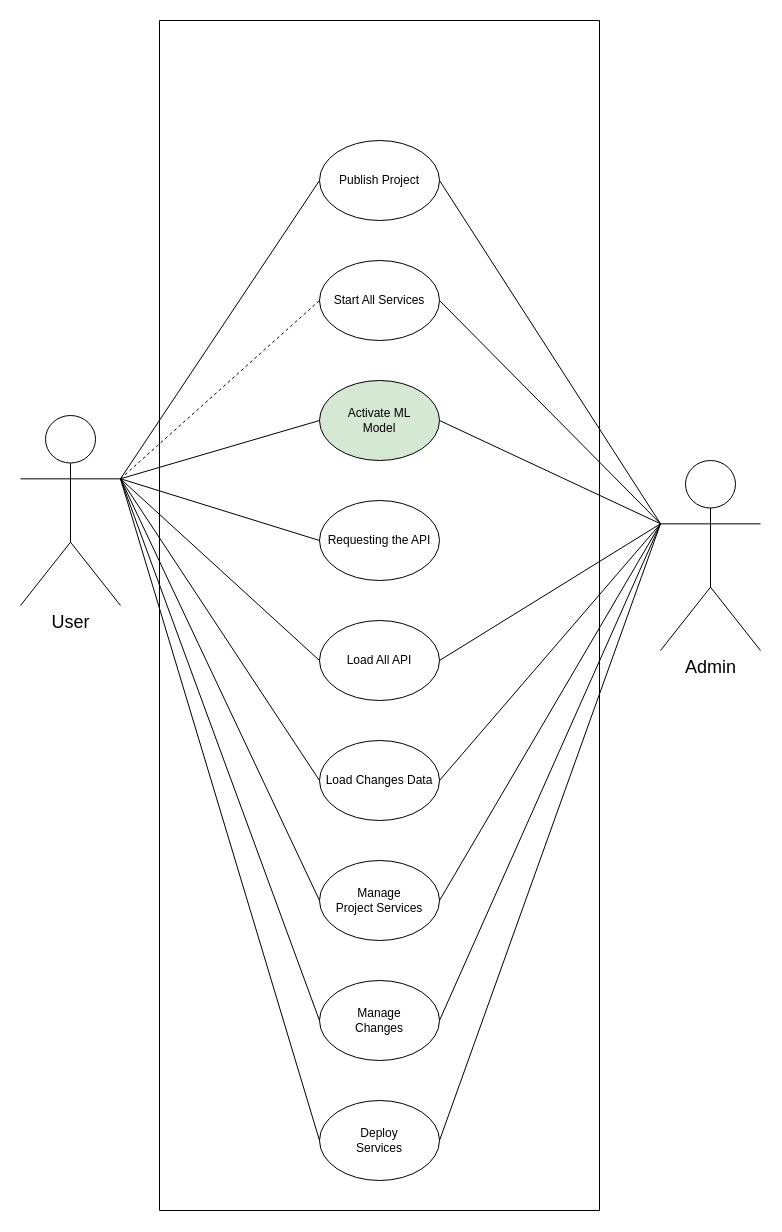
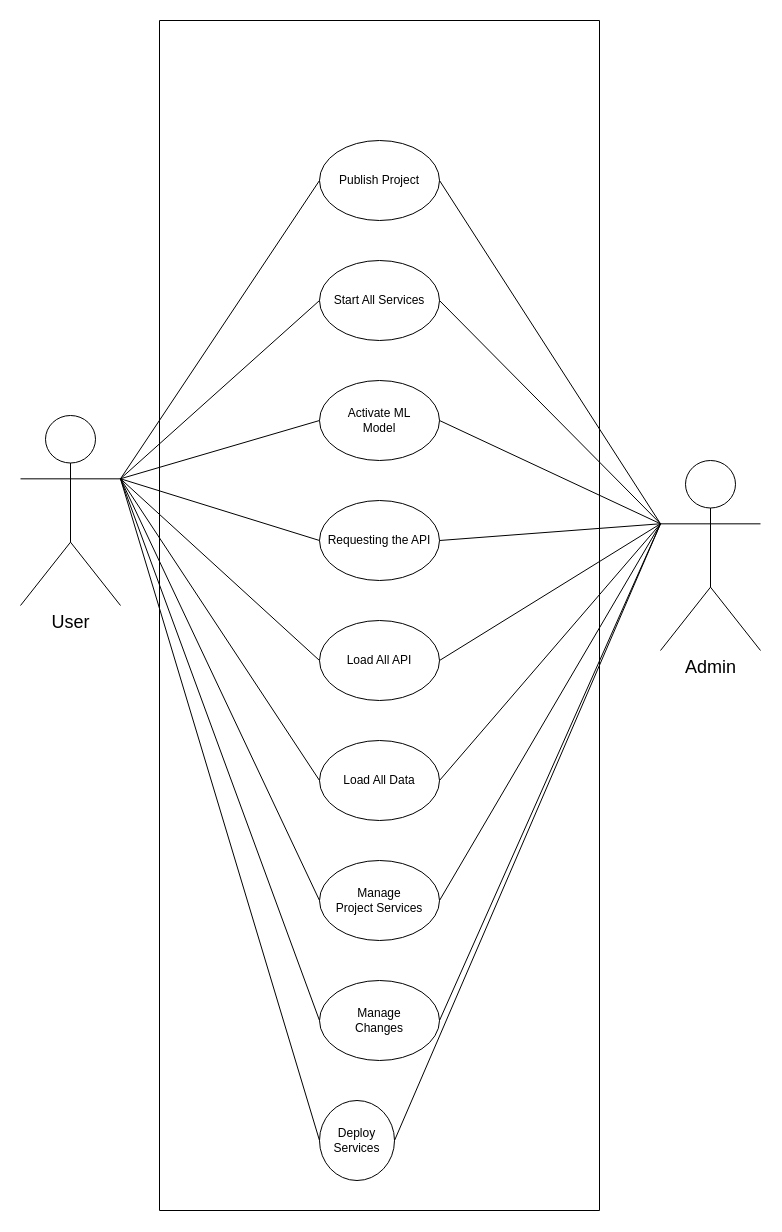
  <mxCell id="0" />
  <mxCell id="1" parent="0" />
  <mxCell id="2" value="Publish Project" style="ellipse;whiteSpace=wrap;html=1;" vertex="1" parent="1"><mxGeometry x="319" y="140" width="120" height="80" as="geometry" /></mxCell>
  <mxCell id="3" value="Start All Services" style="ellipse;whiteSpace=wrap;html=1;" vertex="1" parent="1"><mxGeometry x="319" y="260" width="120" height="80" as="geometry" /></mxCell>
- <mxCell id="4" value="Activate ML&lt;br&gt;Model" style="ellipse;whiteSpace=wrap;html=1;fillColor=#d5e8d4;" vertex="1" parent="1"><mxGeometry x="319" y="380" width="120" height="80" as="geometry" /></mxCell>
+ <mxCell id="4" value="Activate ML&lt;br&gt;Model" style="ellipse;whiteSpace=wrap;html=1;" vertex="1" parent="1"><mxGeometry x="319" y="380" width="120" height="80" as="geometry" /></mxCell>
  <mxCell id="5" value="Requesting the API" style="ellipse;whiteSpace=wrap;html=1;" vertex="1" parent="1"><mxGeometry x="319" y="500" width="120" height="80" as="geometry" /></mxCell>
  <mxCell id="6" value="Load All API" style="ellipse;whiteSpace=wrap;html=1;" vertex="1" parent="1"><mxGeometry x="319" y="620" width="120" height="80" as="geometry" /></mxCell>
  <mxCell id="7" value="Manage&lt;br style=&quot;border-color: var(--border-color);&quot;&gt;Project Services" style="ellipse;whiteSpace=wrap;html=1;" vertex="1" parent="1"><mxGeometry x="319" y="860" width="120" height="80" as="geometry" /></mxCell>
- <mxCell id="8" value="Load Changes Data" style="ellipse;whiteSpace=wrap;html=1;" vertex="1" parent="1"><mxGeometry x="319" y="740" width="120" height="80" as="geometry" /></mxCell>
+ <mxCell id="8" value="Load All Data" style="ellipse;whiteSpace=wrap;html=1;" vertex="1" parent="1"><mxGeometry x="319" y="740" width="120" height="80" as="geometry" /></mxCell>
  <mxCell id="9" value="Manage &lt;br&gt;Changes" style="ellipse;whiteSpace=wrap;html=1;" vertex="1" parent="1"><mxGeometry x="319" y="980" width="120" height="80" as="geometry" /></mxCell>
- <mxCell id="10" value="Deploy &lt;br&gt;Services" style="ellipse;whiteSpace=wrap;html=1;" vertex="1" parent="1"><mxGeometry x="319" y="1100" width="120" height="80" as="geometry" /></mxCell>
+ <mxCell id="10" value="Deploy &lt;br&gt;Services" style="ellipse;whiteSpace=wrap;html=1;" vertex="1" parent="1"><mxGeometry x="319" y="1100" width="75" height="80" as="geometry" /></mxCell>
  <mxCell id="11" value="" style="swimlane;startSize=0;fontSize=18;" vertex="1" parent="1"><mxGeometry x="159" y="20" width="440" height="1190" as="geometry" /></mxCell>
  <mxCell id="12" value="&lt;font style=&quot;font-size: 18px;&quot;&gt;User&lt;/font&gt;" style="shape=umlActor;verticalLabelPosition=bottom;verticalAlign=top;html=1;outlineConnect=0;" vertex="1" parent="1"><mxGeometry x="20" y="415" width="100" height="190" as="geometry" /></mxCell>
  <mxCell id="13" value="&lt;font style=&quot;font-size: 18px;&quot;&gt;Admin&lt;/font&gt;" style="shape=umlActor;verticalLabelPosition=bottom;verticalAlign=top;html=1;outlineConnect=0;" vertex="1" parent="1"><mxGeometry x="660" y="460" width="100" height="190" as="geometry" /></mxCell>
  <mxCell id="14" value="" style="endArrow=none;html=1;rounded=0;exitX=1;exitY=0.333;exitDx=0;exitDy=0;exitPerimeter=0;entryX=0;entryY=0.5;entryDx=0;entryDy=0;" edge="1" parent="1" source="12" target="2"><mxGeometry width="50" height="50" relative="1" as="geometry"><mxPoint x="80" y="430" as="sourcePoint" /><mxPoint x="130" y="380" as="targetPoint" /></mxGeometry></mxCell>
  <mxCell id="15" value="" style="endArrow=none;html=1;rounded=0;exitX=0;exitY=0.333;exitDx=0;exitDy=0;exitPerimeter=0;entryX=1;entryY=0.5;entryDx=0;entryDy=0;" edge="1" parent="1" source="13" target="9"><mxGeometry width="50" height="50" relative="1" as="geometry"><mxPoint x="90" y="443" as="sourcePoint" /><mxPoint x="329" y="190" as="targetPoint" /></mxGeometry></mxCell>
  <mxCell id="16" value="" style="endArrow=none;html=1;rounded=0;exitX=1;exitY=0.333;exitDx=0;exitDy=0;exitPerimeter=0;entryX=0;entryY=0.5;entryDx=0;entryDy=0;" edge="1" parent="1" source="12" target="8"><mxGeometry width="50" height="50" relative="1" as="geometry"><mxPoint x="100" y="453" as="sourcePoint" /><mxPoint x="339" y="200" as="targetPoint" /></mxGeometry></mxCell>
  <mxCell id="17" value="" style="endArrow=none;html=1;rounded=0;exitX=1;exitY=0.333;exitDx=0;exitDy=0;exitPerimeter=0;entryX=0;entryY=0.5;entryDx=0;entryDy=0;" edge="1" parent="1" source="12" target="6"><mxGeometry width="50" height="50" relative="1" as="geometry"><mxPoint x="110" y="463" as="sourcePoint" /><mxPoint x="349" y="210" as="targetPoint" /></mxGeometry></mxCell>
  <mxCell id="18" value="" style="endArrow=none;html=1;rounded=0;exitX=1;exitY=0.333;exitDx=0;exitDy=0;exitPerimeter=0;entryX=0;entryY=0.5;entryDx=0;entryDy=0;" edge="1" parent="1" source="12" target="5"><mxGeometry width="50" height="50" relative="1" as="geometry"><mxPoint x="120" y="473" as="sourcePoint" /><mxPoint x="359" y="220" as="targetPoint" /></mxGeometry></mxCell>
  <mxCell id="19" value="" style="endArrow=none;html=1;rounded=0;exitX=1;exitY=0.333;exitDx=0;exitDy=0;exitPerimeter=0;entryX=0;entryY=0.5;entryDx=0;entryDy=0;" edge="1" parent="1" source="12" target="4"><mxGeometry width="50" height="50" relative="1" as="geometry"><mxPoint x="130" y="483" as="sourcePoint" /><mxPoint x="369" y="230" as="targetPoint" /></mxGeometry></mxCell>
- <mxCell id="20" value="" style="endArrow=none;html=1;rounded=0;exitX=1;exitY=0.333;exitDx=0;exitDy=0;exitPerimeter=0;entryX=0;entryY=0.5;entryDx=0;entryDy=0;dashed=1;" edge="1" parent="1" source="12" target="3"><mxGeometry width="50" height="50" relative="1" as="geometry"><mxPoint x="140" y="493" as="sourcePoint" /><mxPoint x="379" y="240" as="targetPoint" /></mxGeometry></mxCell>
+ <mxCell id="20" value="" style="endArrow=none;html=1;rounded=0;exitX=1;exitY=0.333;exitDx=0;exitDy=0;exitPerimeter=0;entryX=0;entryY=0.5;entryDx=0;entryDy=0;" edge="1" parent="1" source="12" target="3"><mxGeometry width="50" height="50" relative="1" as="geometry"><mxPoint x="140" y="493" as="sourcePoint" /><mxPoint x="379" y="240" as="targetPoint" /></mxGeometry></mxCell>
  <mxCell id="21" value="" style="endArrow=none;html=1;rounded=0;exitX=1;exitY=0.5;exitDx=0;exitDy=0;entryX=0;entryY=0.333;entryDx=0;entryDy=0;entryPerimeter=0;" edge="1" parent="1" source="8" target="13"><mxGeometry width="50" height="50" relative="1" as="geometry"><mxPoint x="150" y="503" as="sourcePoint" /><mxPoint x="389" y="250" as="targetPoint" /></mxGeometry></mxCell>
  <mxCell id="22" value="" style="endArrow=none;html=1;rounded=0;exitX=1;exitY=0.5;exitDx=0;exitDy=0;entryX=0;entryY=0.333;entryDx=0;entryDy=0;entryPerimeter=0;" edge="1" parent="1" source="6" target="13"><mxGeometry width="50" height="50" relative="1" as="geometry"><mxPoint x="160" y="513" as="sourcePoint" /><mxPoint x="399" y="260" as="targetPoint" /></mxGeometry></mxCell>
+ <mxCell id="23" value="" style="endArrow=none;html=1;rounded=0;exitX=0;exitY=0.333;exitDx=0;exitDy=0;exitPerimeter=0;entryX=1;entryY=0.5;entryDx=0;entryDy=0;" edge="1" parent="1" source="13" target="5"><mxGeometry width="50" height="50" relative="1" as="geometry"><mxPoint x="170" y="523" as="sourcePoint" /><mxPoint x="409" y="270" as="targetPoint" /></mxGeometry></mxCell>
  <mxCell id="24" value="" style="endArrow=none;html=1;rounded=0;exitX=0;exitY=0.333;exitDx=0;exitDy=0;exitPerimeter=0;entryX=1;entryY=0.5;entryDx=0;entryDy=0;" edge="1" parent="1" source="13" target="4"><mxGeometry width="50" height="50" relative="1" as="geometry"><mxPoint x="180" y="533" as="sourcePoint" /><mxPoint x="419" y="280" as="targetPoint" /></mxGeometry></mxCell>
  <mxCell id="25" value="" style="endArrow=none;html=1;rounded=0;exitX=0;exitY=0.333;exitDx=0;exitDy=0;exitPerimeter=0;entryX=1;entryY=0.5;entryDx=0;entryDy=0;" edge="1" parent="1" source="13" target="3"><mxGeometry width="50" height="50" relative="1" as="geometry"><mxPoint x="190" y="543" as="sourcePoint" /><mxPoint x="429" y="290" as="targetPoint" /></mxGeometry></mxCell>
  <mxCell id="26" value="" style="endArrow=none;html=1;rounded=0;exitX=0;exitY=0.333;exitDx=0;exitDy=0;exitPerimeter=0;entryX=1;entryY=0.5;entryDx=0;entryDy=0;" edge="1" parent="1" source="13" target="2"><mxGeometry width="50" height="50" relative="1" as="geometry"><mxPoint x="200" y="553" as="sourcePoint" /><mxPoint x="439" y="300" as="targetPoint" /></mxGeometry></mxCell>
  <mxCell id="27" value="" style="endArrow=none;html=1;rounded=0;exitX=1;exitY=0.333;exitDx=0;exitDy=0;exitPerimeter=0;entryX=0;entryY=0.5;entryDx=0;entryDy=0;" edge="1" parent="1" source="12" target="10"><mxGeometry width="50" height="50" relative="1" as="geometry"><mxPoint x="90" y="443" as="sourcePoint" /><mxPoint x="329" y="910" as="targetPoint" /></mxGeometry></mxCell>
  <mxCell id="28" value="" style="endArrow=none;html=1;rounded=0;exitX=1;exitY=0.333;exitDx=0;exitDy=0;exitPerimeter=0;entryX=0;entryY=0.5;entryDx=0;entryDy=0;" edge="1" parent="1" source="12" target="9"><mxGeometry width="50" height="50" relative="1" as="geometry"><mxPoint x="100" y="453" as="sourcePoint" /><mxPoint x="339" y="920" as="targetPoint" /></mxGeometry></mxCell>
  <mxCell id="29" value="" style="endArrow=none;html=1;rounded=0;exitX=0;exitY=0.333;exitDx=0;exitDy=0;exitPerimeter=0;entryX=1;entryY=0.5;entryDx=0;entryDy=0;" edge="1" parent="1" source="13" target="7"><mxGeometry width="50" height="50" relative="1" as="geometry"><mxPoint x="110" y="463" as="sourcePoint" /><mxPoint x="349" y="930" as="targetPoint" /></mxGeometry></mxCell>
  <mxCell id="30" value="" style="endArrow=none;html=1;rounded=0;exitX=1;exitY=0.333;exitDx=0;exitDy=0;exitPerimeter=0;entryX=0;entryY=0.5;entryDx=0;entryDy=0;" edge="1" parent="1" source="12" target="7"><mxGeometry width="50" height="50" relative="1" as="geometry"><mxPoint x="120" y="473" as="sourcePoint" /><mxPoint x="320" y="880" as="targetPoint" /></mxGeometry></mxCell>
  <mxCell id="31" value="" style="endArrow=none;html=1;rounded=0;exitX=0;exitY=0.333;exitDx=0;exitDy=0;exitPerimeter=0;entryX=1;entryY=0.5;entryDx=0;entryDy=0;" edge="1" parent="1" source="13" target="10"><mxGeometry width="50" height="50" relative="1" as="geometry"><mxPoint x="130" y="483" as="sourcePoint" /><mxPoint x="369" y="950" as="targetPoint" /></mxGeometry></mxCell>
